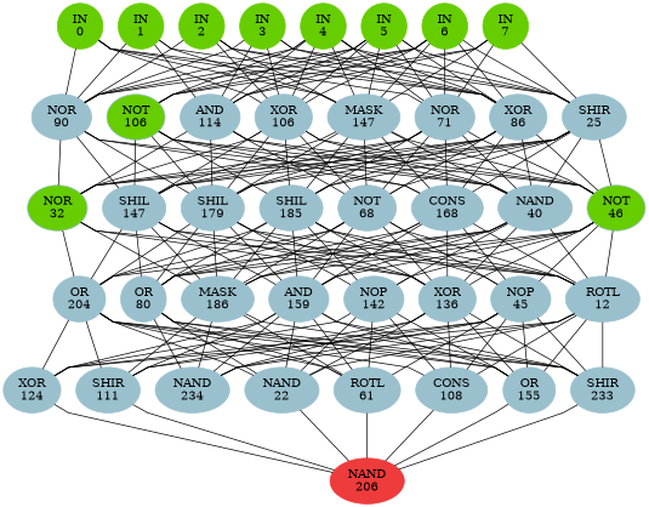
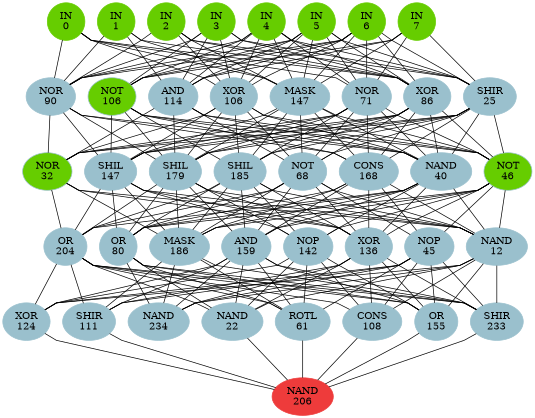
  graph {
    ordering=out
    rankdir=BT
    ranksep=0.75
    splines=polyline
    node [color=lightblue3 style=filled]
    edge [style=solid]
    n1 [color=chartreuse3 label="IN\n0"]
    n2 [color=chartreuse3 label="IN\n1"]
    n3 [color=chartreuse3 label="IN\n2"]
    n4 [color=chartreuse3 label="IN\n3"]
    n5 [color=chartreuse3 label="IN\n4"]
    n6 [color=chartreuse3 label="IN\n5"]
    n7 [color=chartreuse3 label="IN\n6"]
    n8 [color=chartreuse3 label="IN\n7"]
    n9 [label="NOR\n90"]
    n10 [fillcolor=chartreuse3 label="NOT\n106"]
    n11 [label="AND\n114"]
    n12 [label="XOR\n106"]
    n13 [label="MASK\n147"]
    n14 [label="NOR\n71"]
    n15 [label="XOR\n86"]
    n16 [label="SHIR\n25"]
    n17 [label="SHIL\n179"]
    n18 [label="SHIL\n185"]
    n19 [label="NOT\n68"]
    n20 [label="CONS\n168"]
    n21 [label="NAND\n40"]
    n22 [fillcolor=chartreuse3 label="NOR\n32"]
    n23 [label="SHIL\n147"]
    n24 [fillcolor=chartreuse3 label="NOT\n46"]
    n25 [label="OR\n204"]
    n26 [label="OR\n80"]
    n27 [label="MASK\n186"]
    n28 [label="AND\n159"]
    n29 [label="NOP\n142"]
    n30 [label="XOR\n136"]
    n31 [label="NOP\n45"]
-   n32 [label="ROTL\n12"]
+   n32 [label="NAND\n12"]
    n33 [label="XOR\n124"]
    n34 [label="SHIR\n111"]
    n35 [label="NAND\n234"]
    n36 [label="NAND\n22"]
    n37 [label="ROTL\n61"]
    n38 [label="CONS\n108"]
    n39 [label="OR\n155"]
    n40 [label="SHIR\n233"]
    n41 [color=brown2 label="NAND\n206"]
    subgraph sub_1 {
      rank=same
      n1
      n2
      n3
      n4
      n5
      n6
      n7
      n8
    }
    subgraph sub_2 {
      rank=same
      n9
      n10
      n11
      n12
      n13
      n14
      n15
      n16
    }
    subgraph sub_3 {
      rank=same
      n17
      n18
      n19
      n20
      n21
      n22
      n23
      n24
    }
    subgraph sub_4 {
      rank=same
      n25
      n26
      n27
      n28
      n29
      n30
      n31
      n32
    }
    subgraph sub_5 {
      rank=same
      n33
      n34
      n35
      n36
      n37
      n38
      n39
      n40
    }
    subgraph sub_6 {
      rank=same
      n41
    }
    n1 -- n2 [style=invis]
    n2 -- n3 [style=invis]
    n3 -- n4 [style=invis]
    n4 -- n5 [style=invis]
    n5 -- n6 [style=invis]
    n6 -- n7 [style=invis]
    n7 -- n8 [style=invis]
    n9 -- n1
    n9 -- n2
    n9 -- n3
    n9 -- n4
    n9 -- n5
    n9 -- n6
    n9 -- n7
    n9 -- n10 [style=invis]
+   n10 -- n4
    n10 -- n5
    n10 -- n6
    n10 -- n7
    n10 -- n8
    n10 -- n11 [style=invis]
    n11 -- n2
    n11 -- n4
    n11 -- n5
    n11 -- n6
    n11 -- n7
    n11 -- n8
    n11 -- n12 [style=invis]
    n12 -- n1
    n12 -- n3
    n12 -- n4
    n12 -- n5
    n12 -- n6
    n12 -- n7
    n12 -- n13 [style=invis]
    n13 -- n1
    n13 -- n2
    n13 -- n3
    n13 -- n5
    n13 -- n6
    n13 -- n7
    n13 -- n8
    n13 -- n14 [style=invis]
    n14 -- n1
    n14 -- n5
    n14 -- n6
    n14 -- n7
    n14 -- n8
    n14 -- n15 [style=invis]
    n15 -- n1
    n15 -- n2
    n15 -- n3
    n15 -- n4
    n15 -- n5
    n15 -- n6
    n15 -- n7
    n15 -- n16 [style=invis]
    n16 -- n3
    n16 -- n4
    n16 -- n5
    n16 -- n6
    n16 -- n7
    n16 -- n8
    n17 -- n9
    n17 -- n10
    n17 -- n11
    n17 -- n12
    n17 -- n13
    n17 -- n14
    n17 -- n15
    n17 -- n16
    n17 -- n18 [style=invis]
    n18 -- n10
    n18 -- n12
    n18 -- n13
    n18 -- n14
    n18 -- n15
    n18 -- n16
    n18 -- n19 [style=invis]
    n19 -- n11
    n19 -- n12
    n19 -- n13
    n19 -- n14
    n19 -- n15
    n19 -- n16
    n19 -- n20 [style=invis]
    n20 -- n9
    n20 -- n10
    n20 -- n13
    n20 -- n14
    n20 -- n15
    n20 -- n16
    n20 -- n21 [style=invis]
    n21 -- n9
    n21 -- n10
    n21 -- n11
    n21 -- n12
    n21 -- n13
    n21 -- n14
    n21 -- n15
    n21 -- n16
    n21 -- n22 [style=invis]
    n22 -- n9
    n22 -- n11
    n22 -- n12
    n22 -- n14
    n22 -- n15
    n22 -- n16
    n22 -- n23 [style=invis]
    n23 -- n9
    n23 -- n10
    n23 -- n12
    n23 -- n13
    n23 -- n14
    n23 -- n15
    n23 -- n16
    n23 -- n24 [style=invis]
    n24 -- n10
    n24 -- n11
    n24 -- n12
    n24 -- n13
    n24 -- n14
    n24 -- n15
    n24 -- n16
    n25 -- n17
    n25 -- n18
    n25 -- n19
    n25 -- n21
    n25 -- n22
    n25 -- n23
    n25 -- n26 [style=invis]
    n26 -- n17
    n26 -- n18
    n26 -- n19
    n26 -- n20
    n26 -- n21
    n26 -- n23
    n26 -- n24
    n26 -- n27 [style=invis]
    n27 -- n17
    n27 -- n18
    n27 -- n19
    n27 -- n20
    n27 -- n21
    n27 -- n22
    n27 -- n23
    n27 -- n24
    n27 -- n28 [style=invis]
    n28 -- n17
    n28 -- n18
    n28 -- n19
    n28 -- n20
    n28 -- n21
-   n28 -- n23
+   n29 -- n23
    n28 -- n24
    n28 -- n29 [style=invis]
    n29 -- n17
    n29 -- n18
    n29 -- n21
    n29 -- n24
    n29 -- n30 [style=invis]
    n30 -- n17
    n30 -- n18
    n30 -- n19
    n30 -- n20
    n30 -- n21
    n30 -- n22
    n30 -- n23
    n30 -- n24
    n30 -- n31 [style=invis]
-   n31 -- n18
    n31 -- n19
    n31 -- n20
    n31 -- n24
    n31 -- n32 [style=invis]
    n32 -- n17
    n32 -- n18
    n32 -- n19
    n32 -- n20
    n32 -- n21
    n32 -- n22
    n32 -- n23
    n32 -- n24
    n33 -- n25
    n33 -- n28
    n33 -- n29
    n33 -- n31
    n33 -- n32
    n33 -- n34 [style=invis]
    n34 -- n25
    n34 -- n27
    n34 -- n28
    n34 -- n30
    n34 -- n31
    n34 -- n35 [style=invis]
    n35 -- n26
    n35 -- n27
    n35 -- n28
    n35 -- n30
    n35 -- n31
    n35 -- n32
    n35 -- n36 [style=invis]
    n36 -- n25
    n36 -- n26
    n36 -- n28
    n36 -- n29
    n36 -- n30
    n36 -- n32
    n36 -- n37 [style=invis]
    n37 -- n25
    n37 -- n26
    n37 -- n27
    n37 -- n28
    n37 -- n29
    n37 -- n31
    n37 -- n38 [style=invis]
    n38 -- n25
    n38 -- n29
    n38 -- n30
    n38 -- n31
    n38 -- n32
    n38 -- n39 [style=invis]
    n39 -- n25
    n39 -- n26
    n39 -- n28
    n39 -- n29
    n39 -- n30
    n39 -- n31
    n39 -- n32
    n39 -- n40 [style=invis]
    n40 -- n25
    n40 -- n26
    n40 -- n27
    n40 -- n28
    n40 -- n30
    n40 -- n31
    n40 -- n32
    n41 -- n33
    n41 -- n34
    n41 -- n36
    n41 -- n37
    n41 -- n38
    n41 -- n39
    n41 -- n40
    n41 -- n41 [style=invis]
  }
